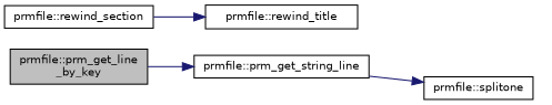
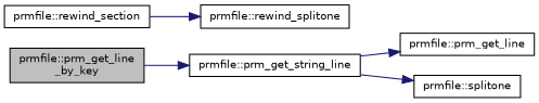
  digraph {
    rankdir=LR
    node [color=black fillcolor=white fontname=Helvetica fontsize=10 shape=record style=filled]
    edge [color=midnightblue fontname=Helvetica fontsize=10 labelfontname=Helvetica labelfontsize=10 style=solid]
    n1 [fillcolor=grey75 fontcolor=black height=0.2 label="prmfile::prm_get_line\l_by_key" width=0.4]
    n2 [height=0.2 label="prmfile::prm_get_string_line" width=0.4]
+   n3 [height=0.2 label="prmfile::prm_get_line" width=0.4]
    n4 [height=0.2 label="prmfile::splitone" width=0.4]
    n5 [height=0.2 label="prmfile::rewind_section" width=0.4]
-   n6 [height=0.2 label="prmfile::rewind_title" width=0.4]
+   n6 [height=0.2 label="prmfile::rewind_splitone" width=0.4]
    n1 -> n2
+   n2 -> n3
    n2 -> n4
    n5 -> n6
  }
